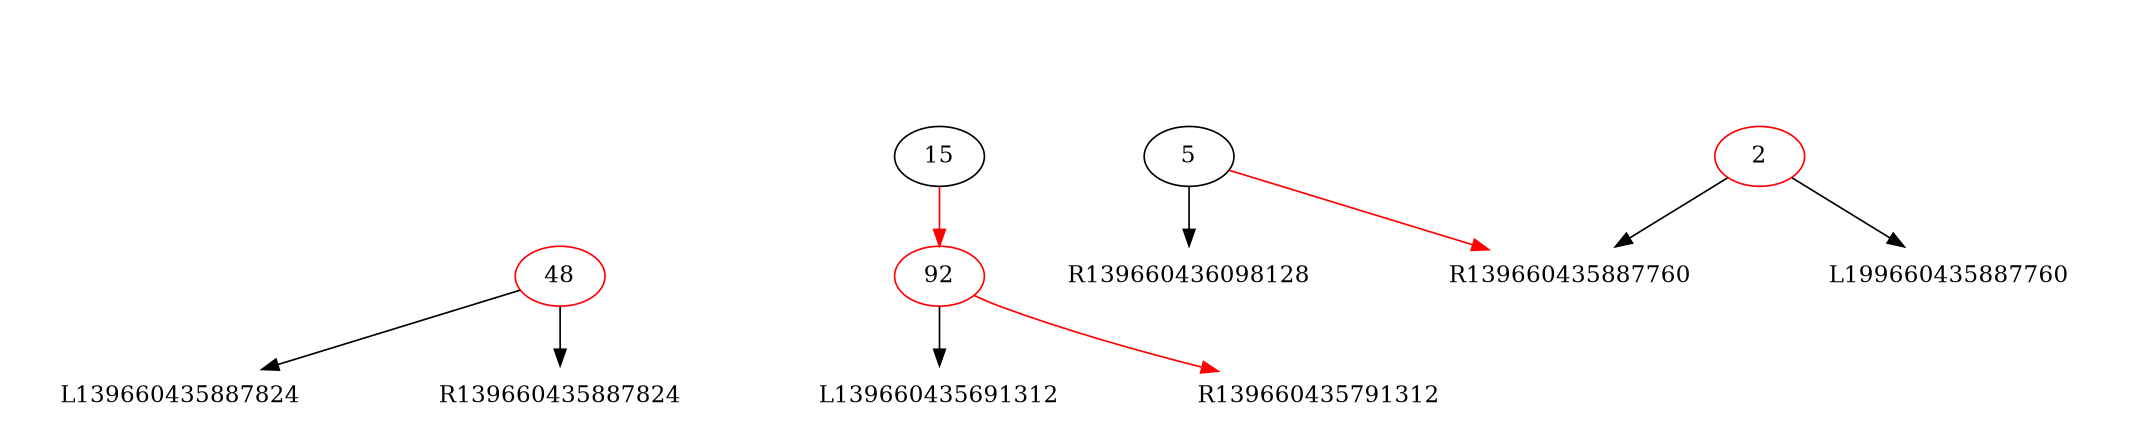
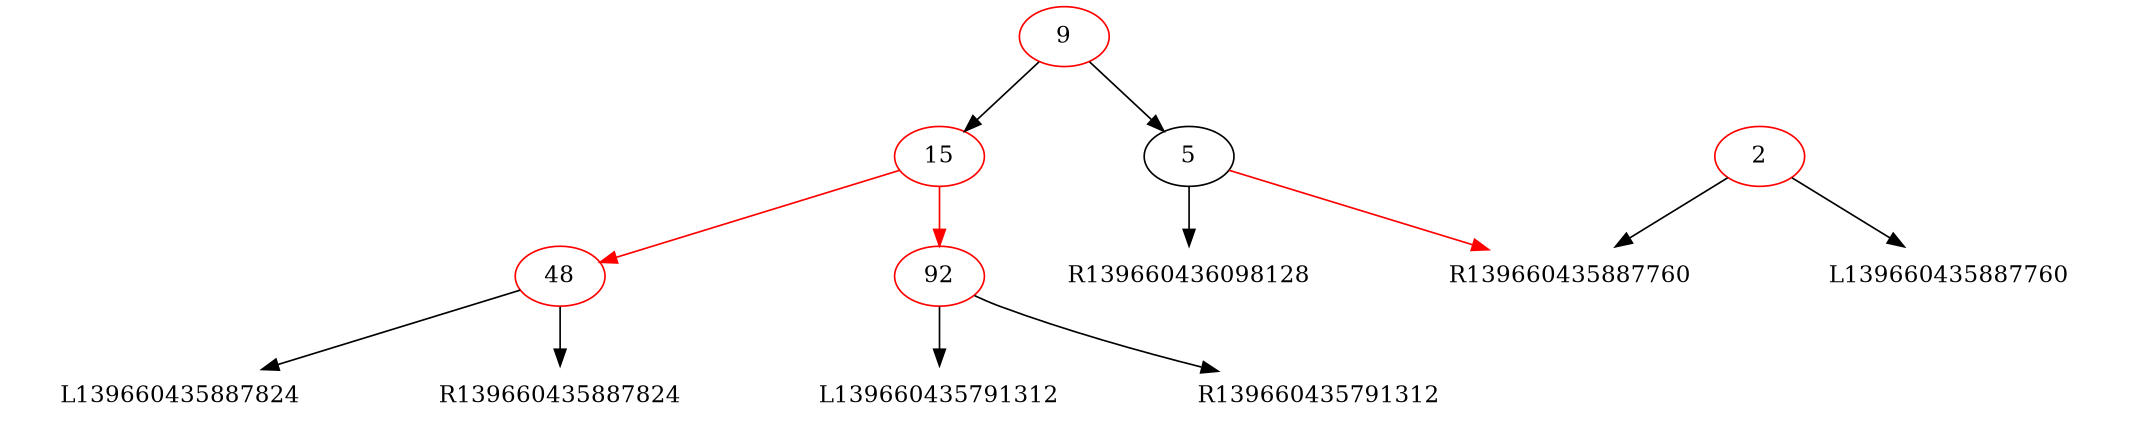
  digraph {
    node [color=none]
+   n1 [color=red label=9]
    n2 [label=5 color=""]
-   n3 [label=15 color=""]
+   n3 [label=15 color=red]
    R139660436098128
    R139660435887760
    n6 [color=red label=92]
    n7 [color=red label=48]
    n8 [color=red label=2]
-   L139660435887760 [label=L199660435887760]
-   L139660435791312 [label=L139660435691312]
+   L139660435887760
+   L139660435791312
    R139660435791312
    L139660435887824
    R139660435887824
+   n1 -> n2
+   n1 -> n3
    n2 -> R139660436098128
    n2 -> R139660435887760 [color=red]
    n3 -> n6 [color=red]
+   n3 -> n7 [color=red]
    n6 -> L139660435791312
-   n6 -> R139660435791312 [color=red]
+   n6 -> R139660435791312
    n7 -> L139660435887824
    n7 -> R139660435887824
    n8 -> R139660435887760
    n8 -> L139660435887760
  }
